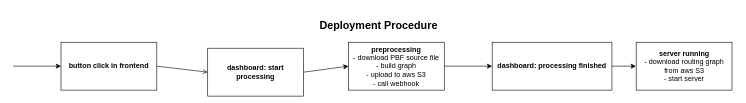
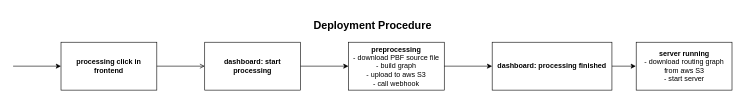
  <mxCell id="0" />
  <mxCell id="1" parent="0" />
- <mxCell id="2" value="&lt;b&gt;button click in frontend&lt;/b&gt;" style="rounded=0;whiteSpace=wrap;html=1;align=center;" vertex="1" parent="1"><mxGeometry x="100" y="70" width="160" height="80" as="geometry" /></mxCell>
+ <mxCell id="2" value="&lt;b&gt;processing click in frontend&lt;/b&gt;" style="rounded=0;whiteSpace=wrap;html=1;align=center;" vertex="1" parent="1"><mxGeometry x="100" y="70" width="160" height="80" as="geometry" /></mxCell>
  <mxCell id="3" value="" style="endArrow=classic;html=1;rounded=0;" edge="1" parent="1"><mxGeometry width="50" height="50" relative="1" as="geometry"><mxPoint x="20" y="110" as="sourcePoint" /><mxPoint x="100" y="110" as="targetPoint" /></mxGeometry></mxCell>
- <mxCell id="4" value="&lt;b&gt;dashboard: start processing&lt;/b&gt;" style="rounded=0;whiteSpace=wrap;html=1;align=center;" vertex="1" parent="1"><mxGeometry x="345" y="80" width="160" height="80" as="geometry" /></mxCell>
+ <mxCell id="4" value="&lt;b&gt;dashboard: start processing&lt;/b&gt;" style="rounded=0;whiteSpace=wrap;html=1;align=center;" vertex="1" parent="1"><mxGeometry x="340" y="70" width="160" height="80" as="geometry" /></mxCell>
  <mxCell id="5" value="" style="endArrow=open;html=1;rounded=0;exitX=1;exitY=0.5;exitDx=0;exitDy=0;entryX=0;entryY=0.5;entryDx=0;entryDy=0;" edge="1" parent="1" source="2" target="4"><mxGeometry width="50" height="50" relative="1" as="geometry"><mxPoint x="30" y="120" as="sourcePoint" /><mxPoint x="110" y="120" as="targetPoint" /></mxGeometry></mxCell>
  <mxCell id="6" value="&lt;b&gt;preprocessing&lt;/b&gt;&lt;br&gt;- download PBF source file&lt;br&gt;- build graph&lt;br&gt;- upload to aws S3&lt;br&gt;- call webhook" style="rounded=0;whiteSpace=wrap;html=1;align=center;" vertex="1" parent="1"><mxGeometry x="580" y="70" width="160" height="80" as="geometry" /></mxCell>
  <mxCell id="7" value="" style="endArrow=classic;html=1;rounded=0;exitX=1;exitY=0.5;exitDx=0;exitDy=0;" edge="1" parent="1" source="4"><mxGeometry width="50" height="50" relative="1" as="geometry"><mxPoint x="370" y="290" as="sourcePoint" /><mxPoint x="580" y="110" as="targetPoint" /></mxGeometry></mxCell>
  <mxCell id="8" value="&lt;b&gt;server running&lt;/b&gt;&lt;br&gt;- download routing graph from aws S3&lt;br&gt;- start server" style="rounded=0;whiteSpace=wrap;html=1;align=center;" vertex="1" parent="1"><mxGeometry x="1060.5" y="70" width="160" height="80" as="geometry" /></mxCell>
  <mxCell id="9" value="" style="endArrow=classic;html=1;rounded=0;exitX=1;exitY=0.5;exitDx=0;exitDy=0;entryX=0;entryY=0.5;entryDx=0;entryDy=0;" edge="1" parent="1" source="6" target="10"><mxGeometry width="50" height="50" relative="1" as="geometry"><mxPoint x="510" y="120" as="sourcePoint" /><mxPoint x="590" y="120" as="targetPoint" /></mxGeometry></mxCell>
  <mxCell id="10" value="&lt;b&gt;dashboard: processing finished&lt;/b&gt;" style="rounded=0;whiteSpace=wrap;html=1;align=center;" vertex="1" parent="1"><mxGeometry x="820" y="70" width="200" height="80" as="geometry" /></mxCell>
  <mxCell id="11" value="" style="endArrow=classic;html=1;rounded=0;exitX=1;exitY=0.5;exitDx=0;exitDy=0;" edge="1" parent="1" source="10"><mxGeometry width="50" height="50" relative="1" as="geometry"><mxPoint x="380" y="240" as="sourcePoint" /><mxPoint x="1060" y="110" as="targetPoint" /></mxGeometry></mxCell>
- <mxCell id="12" value="&lt;font style=&quot;font-size: 18px&quot;&gt;Deployment Procedure&lt;/font&gt;" style="text;strokeColor=none;fillColor=none;html=1;fontSize=24;fontStyle=1;verticalAlign=middle;align=center;" vertex="1" parent="1"><mxGeometry x="30" y="20" width="1200" height="40" as="geometry" /></mxCell>
+ <mxCell id="12" value="&lt;font style=&quot;font-size: 18px&quot;&gt;Deployment Procedure&lt;/font&gt;" style="text;strokeColor=none;fillColor=none;html=1;fontSize=24;fontStyle=1;verticalAlign=middle;align=center;" vertex="1" parent="1"><mxGeometry x="20" y="20" width="1200" height="40" as="geometry" /></mxCell>
